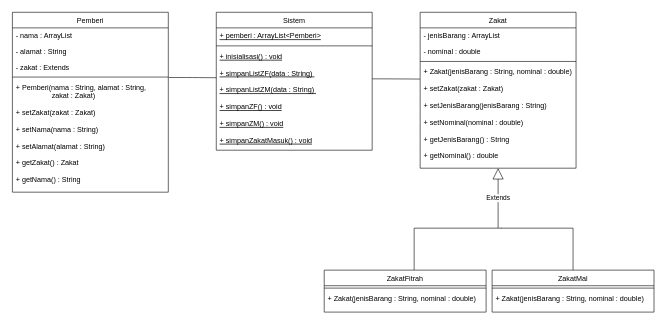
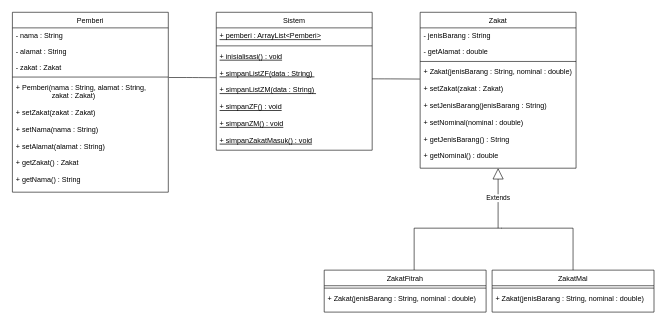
  <mxCell id="0" />
  <mxCell id="1" parent="0" />
  <mxCell id="2" value="Zakat" style="swimlane;fontStyle=0;align=center;verticalAlign=top;childLayout=stackLayout;horizontal=1;startSize=26;horizontalStack=0;resizeParent=1;resizeLast=0;collapsible=1;marginBottom=0;rounded=0;shadow=0;strokeWidth=1;" parent="1" vertex="1"><mxGeometry x="700" y="20" width="260" height="260" as="geometry"><mxRectangle x="230" y="140" width="160" height="26" as="alternateBounds" /></mxGeometry></mxCell>
- <mxCell id="3" value="- jenisBarang : ArrayList" style="text;align=left;verticalAlign=top;spacingLeft=4;spacingRight=4;overflow=hidden;rotatable=0;points=[[0,0.5],[1,0.5]];portConstraint=eastwest;" parent="2" vertex="1"><mxGeometry y="26" width="260" height="26" as="geometry" /></mxCell>
- <mxCell id="4" value="- nominal : double" style="text;align=left;verticalAlign=top;spacingLeft=4;spacingRight=4;overflow=hidden;rotatable=0;points=[[0,0.5],[1,0.5]];portConstraint=eastwest;rounded=0;shadow=0;html=0;" parent="2" vertex="1"><mxGeometry y="52" width="260" height="26" as="geometry" /></mxCell>
+ <mxCell id="3" value="- jenisBarang : String" style="text;align=left;verticalAlign=top;spacingLeft=4;spacingRight=4;overflow=hidden;rotatable=0;points=[[0,0.5],[1,0.5]];portConstraint=eastwest;" parent="2" vertex="1"><mxGeometry y="26" width="260" height="26" as="geometry" /></mxCell>
+ <mxCell id="4" value="- getAlamat : double" style="text;align=left;verticalAlign=top;spacingLeft=4;spacingRight=4;overflow=hidden;rotatable=0;points=[[0,0.5],[1,0.5]];portConstraint=eastwest;rounded=0;shadow=0;html=0;" parent="2" vertex="1"><mxGeometry y="52" width="260" height="26" as="geometry" /></mxCell>
  <mxCell id="5" value="" style="line;html=1;strokeWidth=1;align=left;verticalAlign=middle;spacingTop=-1;spacingLeft=3;spacingRight=3;rotatable=0;labelPosition=right;points=[];portConstraint=eastwest;" parent="2" vertex="1"><mxGeometry y="78" width="260" height="8" as="geometry" /></mxCell>
  <mxCell id="6" value="+ Zakat(jenisBarang : String, nominal : double)&#10;&#10;+ setZakat(zakat : Zakat)&#10;&#10;+ setJenisBarang(jenisBarang : String)&#10;&#10;+ setNominal(nominal : double)&#10;&#10;+ getJenisBarang() : String&#10;&#10;+ getNominal() : double&#10;" style="text;align=left;verticalAlign=top;spacingLeft=4;spacingRight=4;overflow=hidden;rotatable=0;points=[[0,0.5],[1,0.5]];portConstraint=eastwest;" parent="2" vertex="1"><mxGeometry y="86" width="260" height="170" as="geometry" /></mxCell>
  <mxCell id="7" value="Sistem" style="swimlane;fontStyle=0;align=center;verticalAlign=top;childLayout=stackLayout;horizontal=1;startSize=26;horizontalStack=0;resizeParent=1;resizeLast=0;collapsible=1;marginBottom=0;rounded=0;shadow=0;strokeWidth=1;" vertex="1" parent="1"><mxGeometry x="360" y="20" width="260" height="230" as="geometry"><mxRectangle x="230" y="140" width="160" height="26" as="alternateBounds" /></mxGeometry></mxCell>
  <mxCell id="8" value="+ pemberi : ArrayList&lt;Pemberi&gt;" style="text;align=left;verticalAlign=top;spacingLeft=4;spacingRight=4;overflow=hidden;rotatable=0;points=[[0,0.5],[1,0.5]];portConstraint=eastwest;fontStyle=4" vertex="1" parent="7"><mxGeometry y="26" width="260" height="26" as="geometry" /></mxCell>
  <mxCell id="9" value="" style="line;html=1;strokeWidth=1;align=left;verticalAlign=middle;spacingTop=-1;spacingLeft=3;spacingRight=3;rotatable=0;labelPosition=right;points=[];portConstraint=eastwest;" vertex="1" parent="7"><mxGeometry y="52" width="260" height="8" as="geometry" /></mxCell>
  <mxCell id="10" value="+ inisialisasi() : void&#10;&#10;+ simpanListZF(data : String) &#10;&#10;+ simpanListZM(data : String) &#10;&#10;+ simpanZF() : void&#10;&#10;+ simpanZM() : void&#10;&#10;+ simpanZakatMasuk() : void&#10;&#10;" style="text;align=left;verticalAlign=top;spacingLeft=4;spacingRight=4;overflow=hidden;rotatable=0;points=[[0,0.5],[1,0.5]];portConstraint=eastwest;fontStyle=4" vertex="1" parent="7"><mxGeometry y="60" width="260" height="170" as="geometry" /></mxCell>
  <mxCell id="11" value="Pemberi" style="swimlane;fontStyle=0;align=center;verticalAlign=top;childLayout=stackLayout;horizontal=1;startSize=26;horizontalStack=0;resizeParent=1;resizeLast=0;collapsible=1;marginBottom=0;rounded=0;shadow=0;strokeWidth=1;" vertex="1" parent="1"><mxGeometry x="20" y="20" width="260" height="300" as="geometry"><mxRectangle x="230" y="140" width="160" height="26" as="alternateBounds" /></mxGeometry></mxCell>
- <mxCell id="12" value="- nama : ArrayList" style="text;align=left;verticalAlign=top;spacingLeft=4;spacingRight=4;overflow=hidden;rotatable=0;points=[[0,0.5],[1,0.5]];portConstraint=eastwest;" vertex="1" parent="11"><mxGeometry y="26" width="260" height="26" as="geometry" /></mxCell>
+ <mxCell id="12" value="- nama : String" style="text;align=left;verticalAlign=top;spacingLeft=4;spacingRight=4;overflow=hidden;rotatable=0;points=[[0,0.5],[1,0.5]];portConstraint=eastwest;" vertex="1" parent="11"><mxGeometry y="26" width="260" height="26" as="geometry" /></mxCell>
  <mxCell id="13" value="- alamat : String" style="text;align=left;verticalAlign=top;spacingLeft=4;spacingRight=4;overflow=hidden;rotatable=0;points=[[0,0.5],[1,0.5]];portConstraint=eastwest;rounded=0;shadow=0;html=0;" vertex="1" parent="11"><mxGeometry y="52" width="260" height="26" as="geometry" /></mxCell>
- <mxCell id="14" value="- zakat : Extends" style="text;align=left;verticalAlign=top;spacingLeft=4;spacingRight=4;overflow=hidden;rotatable=0;points=[[0,0.5],[1,0.5]];portConstraint=eastwest;rounded=0;shadow=0;html=0;" vertex="1" parent="11"><mxGeometry y="78" width="260" height="26" as="geometry" /></mxCell>
+ <mxCell id="14" value="- zakat : Zakat" style="text;align=left;verticalAlign=top;spacingLeft=4;spacingRight=4;overflow=hidden;rotatable=0;points=[[0,0.5],[1,0.5]];portConstraint=eastwest;rounded=0;shadow=0;html=0;" vertex="1" parent="11"><mxGeometry y="78" width="260" height="26" as="geometry" /></mxCell>
  <mxCell id="15" value="" style="line;html=1;strokeWidth=1;align=left;verticalAlign=middle;spacingTop=-1;spacingLeft=3;spacingRight=3;rotatable=0;labelPosition=right;points=[];portConstraint=eastwest;" vertex="1" parent="11"><mxGeometry y="104" width="260" height="8" as="geometry" /></mxCell>
  <mxCell id="16" value="+ Pemberi(nama : String, alamat : String, &#10;                  zakat : Zakat)&#10;&#10;+ setZakat(zakat : Zakat)&#10;&#10;+ setNama(nama : String)&#10;&#10;+ setAlamat(alamat : String)&#10;&#10;+ getZakat() : Zakat&#10;&#10;+ getNama() : String&#10;&#10;+ getAlamat() : String&#10;" style="text;align=left;verticalAlign=top;spacingLeft=4;spacingRight=4;overflow=hidden;rotatable=0;points=[[0,0.5],[1,0.5]];portConstraint=eastwest;" vertex="1" parent="11"><mxGeometry y="112" width="260" height="170" as="geometry" /></mxCell>
  <mxCell id="17" value="" style="endArrow=none;html=1;" edge="1" parent="1"><mxGeometry width="50" height="50" relative="1" as="geometry"><mxPoint x="690" y="380" as="sourcePoint" /><mxPoint x="836" y="380" as="targetPoint" /></mxGeometry></mxCell>
  <mxCell id="18" value="" style="endArrow=none;html=1;" edge="1" parent="1"><mxGeometry width="50" height="50" relative="1" as="geometry"><mxPoint x="690" y="450" as="sourcePoint" /><mxPoint x="690" y="380" as="targetPoint" /></mxGeometry></mxCell>
  <mxCell id="19" value="ZakatFitrah" style="swimlane;fontStyle=0;align=center;verticalAlign=top;childLayout=stackLayout;horizontal=1;startSize=26;horizontalStack=0;resizeParent=1;resizeLast=0;collapsible=1;marginBottom=0;rounded=0;shadow=0;strokeWidth=1;" vertex="1" parent="1"><mxGeometry x="540" y="450" width="270" height="70" as="geometry"><mxRectangle x="230" y="140" width="160" height="26" as="alternateBounds" /></mxGeometry></mxCell>
  <mxCell id="20" value="" style="line;html=1;strokeWidth=1;align=left;verticalAlign=middle;spacingTop=-1;spacingLeft=3;spacingRight=3;rotatable=0;labelPosition=right;points=[];portConstraint=eastwest;" vertex="1" parent="19"><mxGeometry y="26" width="270" height="8" as="geometry" /></mxCell>
  <mxCell id="21" value="+ Zakat(jenisBarang : String, nominal : double)&#10;&#10;&#10;" style="text;align=left;verticalAlign=top;spacingLeft=4;spacingRight=4;overflow=hidden;rotatable=0;points=[[0,0.5],[1,0.5]];portConstraint=eastwest;" vertex="1" parent="19"><mxGeometry y="34" width="270" height="26" as="geometry" /></mxCell>
  <mxCell id="22" value="ZakatMal" style="swimlane;fontStyle=0;align=center;verticalAlign=top;childLayout=stackLayout;horizontal=1;startSize=26;horizontalStack=0;resizeParent=1;resizeLast=0;collapsible=1;marginBottom=0;rounded=0;shadow=0;strokeWidth=1;" vertex="1" parent="1"><mxGeometry x="820" y="450" width="270" height="70" as="geometry"><mxRectangle x="230" y="140" width="160" height="26" as="alternateBounds" /></mxGeometry></mxCell>
  <mxCell id="23" value="" style="line;html=1;strokeWidth=1;align=left;verticalAlign=middle;spacingTop=-1;spacingLeft=3;spacingRight=3;rotatable=0;labelPosition=right;points=[];portConstraint=eastwest;" vertex="1" parent="22"><mxGeometry y="26" width="270" height="8" as="geometry" /></mxCell>
  <mxCell id="24" value="+ Zakat(jenisBarang : String, nominal : double)&#10;&#10;&#10;" style="text;align=left;verticalAlign=top;spacingLeft=4;spacingRight=4;overflow=hidden;rotatable=0;points=[[0,0.5],[1,0.5]];portConstraint=eastwest;" vertex="1" parent="22"><mxGeometry y="34" width="270" height="26" as="geometry" /></mxCell>
  <mxCell id="25" value="" style="endArrow=none;html=1;" edge="1" parent="1"><mxGeometry width="50" height="50" relative="1" as="geometry"><mxPoint x="835" y="380" as="sourcePoint" /><mxPoint x="955" y="380" as="targetPoint" /></mxGeometry></mxCell>
  <mxCell id="26" value="" style="endArrow=none;html=1;exitX=0.5;exitY=0;exitDx=0;exitDy=0;" edge="1" parent="1" source="22"><mxGeometry width="50" height="50" relative="1" as="geometry"><mxPoint x="930" y="450" as="sourcePoint" /><mxPoint x="955" y="380" as="targetPoint" /></mxGeometry></mxCell>
  <mxCell id="27" value="Extends" style="endArrow=block;endSize=16;endFill=0;html=1;entryX=0.5;entryY=1;entryDx=0;entryDy=0;" edge="1" parent="1" target="2"><mxGeometry width="160" relative="1" as="geometry"><mxPoint x="830" y="380" as="sourcePoint" /><mxPoint x="900" y="340" as="targetPoint" /></mxGeometry></mxCell>
  <mxCell id="28" value="" style="endArrow=none;html=1;edgeStyle=orthogonalEdgeStyle;exitX=1.004;exitY=-0.019;exitDx=0;exitDy=0;exitPerimeter=0;entryX=0;entryY=0.289;entryDx=0;entryDy=0;entryPerimeter=0;" edge="1" parent="1" source="16" target="10"><mxGeometry relative="1" as="geometry"><mxPoint x="360" y="170" as="sourcePoint" /><mxPoint x="520" y="170" as="targetPoint" /><Array as="points"><mxPoint x="320" y="129" /><mxPoint x="360" y="129" /></Array></mxGeometry></mxCell>
  <mxCell id="29" value="" style="endArrow=none;html=1;edgeStyle=orthogonalEdgeStyle;entryX=-0.002;entryY=0.149;entryDx=0;entryDy=0;entryPerimeter=0;" edge="1" parent="1" target="6"><mxGeometry relative="1" as="geometry"><mxPoint x="620" y="131" as="sourcePoint" /><mxPoint x="520" y="170" as="targetPoint" /><Array as="points"><mxPoint x="640" y="131" /></Array></mxGeometry></mxCell>
